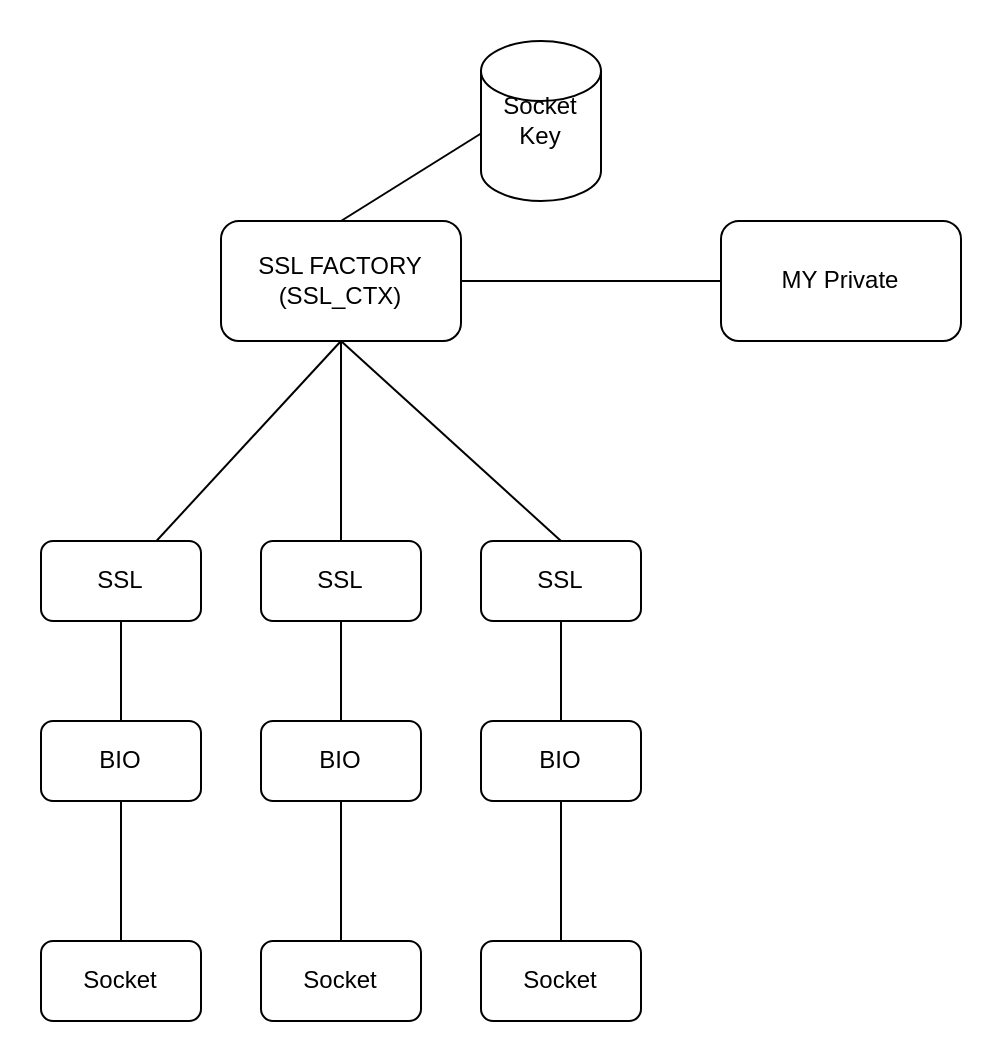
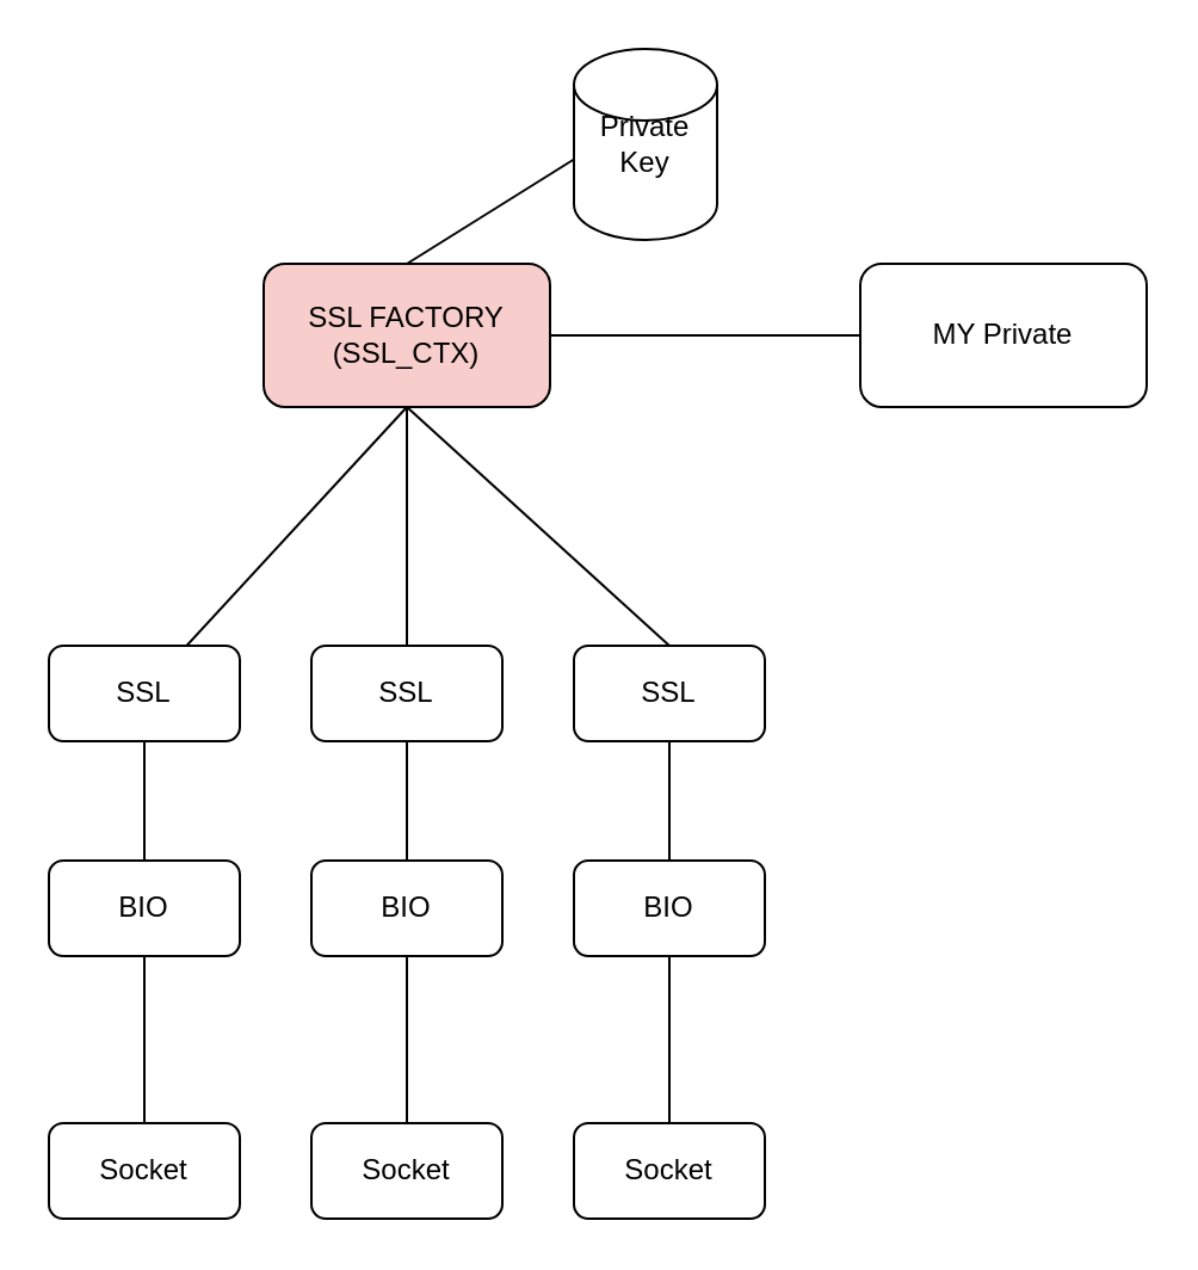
  <mxCell id="0" />
  <mxCell id="1" parent="0" />
- <mxCell id="2" value="SSL FACTORY&lt;br&gt;(SSL_CTX)" style="rounded=1;whiteSpace=wrap;html=1;" vertex="1" parent="1"><mxGeometry x="110" y="110" width="120" height="60" as="geometry" /></mxCell>
+ <mxCell id="2" value="SSL FACTORY&lt;br&gt;(SSL_CTX)" style="rounded=1;whiteSpace=wrap;html=1;fillColor=#f8cecc;" vertex="1" parent="1"><mxGeometry x="110" y="110" width="120" height="60" as="geometry" /></mxCell>
  <mxCell id="3" value="" style="endArrow=none;html=1;entryX=1;entryY=0.5;entryDx=0;entryDy=0;" edge="1" parent="1" target="2"><mxGeometry width="50" height="50" relative="1" as="geometry"><mxPoint x="360" y="140" as="sourcePoint" /><mxPoint x="170" y="300" as="targetPoint" /></mxGeometry></mxCell>
  <mxCell id="4" value="MY Private" style="rounded=1;whiteSpace=wrap;html=1;" vertex="1" parent="1"><mxGeometry x="360" y="110" width="120" height="60" as="geometry" /></mxCell>
  <mxCell id="5" value="" style="endArrow=none;html=1;entryX=0.5;entryY=1;entryDx=0;entryDy=0;" edge="1" parent="1" target="2"><mxGeometry width="50" height="50" relative="1" as="geometry"><mxPoint x="170" y="270" as="sourcePoint" /><mxPoint x="170" y="280" as="targetPoint" /></mxGeometry></mxCell>
  <mxCell id="6" value="SSL" style="rounded=1;whiteSpace=wrap;html=1;" vertex="1" parent="1"><mxGeometry x="130" y="270" width="80" height="40" as="geometry" /></mxCell>
  <mxCell id="7" value="" style="endArrow=none;html=1;" edge="1" parent="1"><mxGeometry width="50" height="50" relative="1" as="geometry"><mxPoint x="50" y="300" as="sourcePoint" /><mxPoint x="170" y="170" as="targetPoint" /></mxGeometry></mxCell>
  <mxCell id="8" value="SSL" style="rounded=1;whiteSpace=wrap;html=1;" vertex="1" parent="1"><mxGeometry x="20" y="270" width="80" height="40" as="geometry" /></mxCell>
  <mxCell id="9" value="SSL" style="rounded=1;whiteSpace=wrap;html=1;" vertex="1" parent="1"><mxGeometry x="240" y="270" width="80" height="40" as="geometry" /></mxCell>
  <mxCell id="10" value="" style="endArrow=none;html=1;exitX=0.5;exitY=0;exitDx=0;exitDy=0;" edge="1" parent="1" source="9"><mxGeometry width="50" height="50" relative="1" as="geometry"><mxPoint x="180" y="280" as="sourcePoint" /><mxPoint x="170" y="170" as="targetPoint" /></mxGeometry></mxCell>
  <mxCell id="11" value="" style="endArrow=none;html=1;entryX=0.5;entryY=1;entryDx=0;entryDy=0;" edge="1" parent="1" target="8"><mxGeometry width="50" height="50" relative="1" as="geometry"><mxPoint x="60" y="360" as="sourcePoint" /><mxPoint x="-70" y="400" as="targetPoint" /></mxGeometry></mxCell>
  <mxCell id="12" value="" style="endArrow=none;html=1;entryX=0.5;entryY=1;entryDx=0;entryDy=0;" edge="1" parent="1" target="6"><mxGeometry width="50" height="50" relative="1" as="geometry"><mxPoint x="170" y="360" as="sourcePoint" /><mxPoint x="70" y="320" as="targetPoint" /></mxGeometry></mxCell>
  <mxCell id="13" value="" style="endArrow=none;html=1;entryX=0.5;entryY=1;entryDx=0;entryDy=0;" edge="1" parent="1" target="9"><mxGeometry width="50" height="50" relative="1" as="geometry"><mxPoint x="280" y="360" as="sourcePoint" /><mxPoint x="180" y="320" as="targetPoint" /></mxGeometry></mxCell>
  <mxCell id="14" value="BIO" style="rounded=1;whiteSpace=wrap;html=1;" vertex="1" parent="1"><mxGeometry x="20" y="360" width="80" height="40" as="geometry" /></mxCell>
  <mxCell id="15" value="BIO" style="rounded=1;whiteSpace=wrap;html=1;" vertex="1" parent="1"><mxGeometry x="130" y="360" width="80" height="40" as="geometry" /></mxCell>
  <mxCell id="16" value="BIO" style="rounded=1;whiteSpace=wrap;html=1;" vertex="1" parent="1"><mxGeometry x="240" y="360" width="80" height="40" as="geometry" /></mxCell>
  <mxCell id="17" value="" style="endArrow=none;html=1;entryX=0.5;entryY=1;entryDx=0;entryDy=0;" edge="1" parent="1" target="14"><mxGeometry width="50" height="50" relative="1" as="geometry"><mxPoint x="60" y="480" as="sourcePoint" /><mxPoint x="70" y="320" as="targetPoint" /></mxGeometry></mxCell>
  <mxCell id="18" value="" style="endArrow=none;html=1;entryX=0.5;entryY=1;entryDx=0;entryDy=0;" edge="1" parent="1" target="15"><mxGeometry width="50" height="50" relative="1" as="geometry"><mxPoint x="170" y="470" as="sourcePoint" /><mxPoint x="80" y="330" as="targetPoint" /></mxGeometry></mxCell>
  <mxCell id="19" value="" style="endArrow=none;html=1;entryX=0.5;entryY=1;entryDx=0;entryDy=0;" edge="1" parent="1" target="16"><mxGeometry width="50" height="50" relative="1" as="geometry"><mxPoint x="280" y="480" as="sourcePoint" /><mxPoint x="180" y="410" as="targetPoint" /></mxGeometry></mxCell>
  <mxCell id="20" value="Socket" style="rounded=1;whiteSpace=wrap;html=1;" vertex="1" parent="1"><mxGeometry x="20" y="470" width="80" height="40" as="geometry" /></mxCell>
  <mxCell id="21" value="Socket" style="rounded=1;whiteSpace=wrap;html=1;" vertex="1" parent="1"><mxGeometry x="130" y="470" width="80" height="40" as="geometry" /></mxCell>
  <mxCell id="22" value="Socket" style="rounded=1;whiteSpace=wrap;html=1;" vertex="1" parent="1"><mxGeometry x="240" y="470" width="80" height="40" as="geometry" /></mxCell>
  <mxCell id="23" value="" style="endArrow=none;html=1;entryX=0.5;entryY=0;entryDx=0;entryDy=0;" edge="1" parent="1" target="2"><mxGeometry width="50" height="50" relative="1" as="geometry"><mxPoint x="250" y="60" as="sourcePoint" /><mxPoint x="170" y="290" as="targetPoint" /></mxGeometry></mxCell>
- <mxCell id="24" value="Socket Key" style="shape=cylinder2;whiteSpace=wrap;html=1;boundedLbl=1;backgroundOutline=1;size=15;" vertex="1" parent="1"><mxGeometry x="240" y="20" width="60" height="80" as="geometry" /></mxCell>
+ <mxCell id="24" value="Private Key" style="shape=cylinder2;whiteSpace=wrap;html=1;boundedLbl=1;backgroundOutline=1;size=15;" vertex="1" parent="1"><mxGeometry x="240" y="20" width="60" height="80" as="geometry" /></mxCell>
